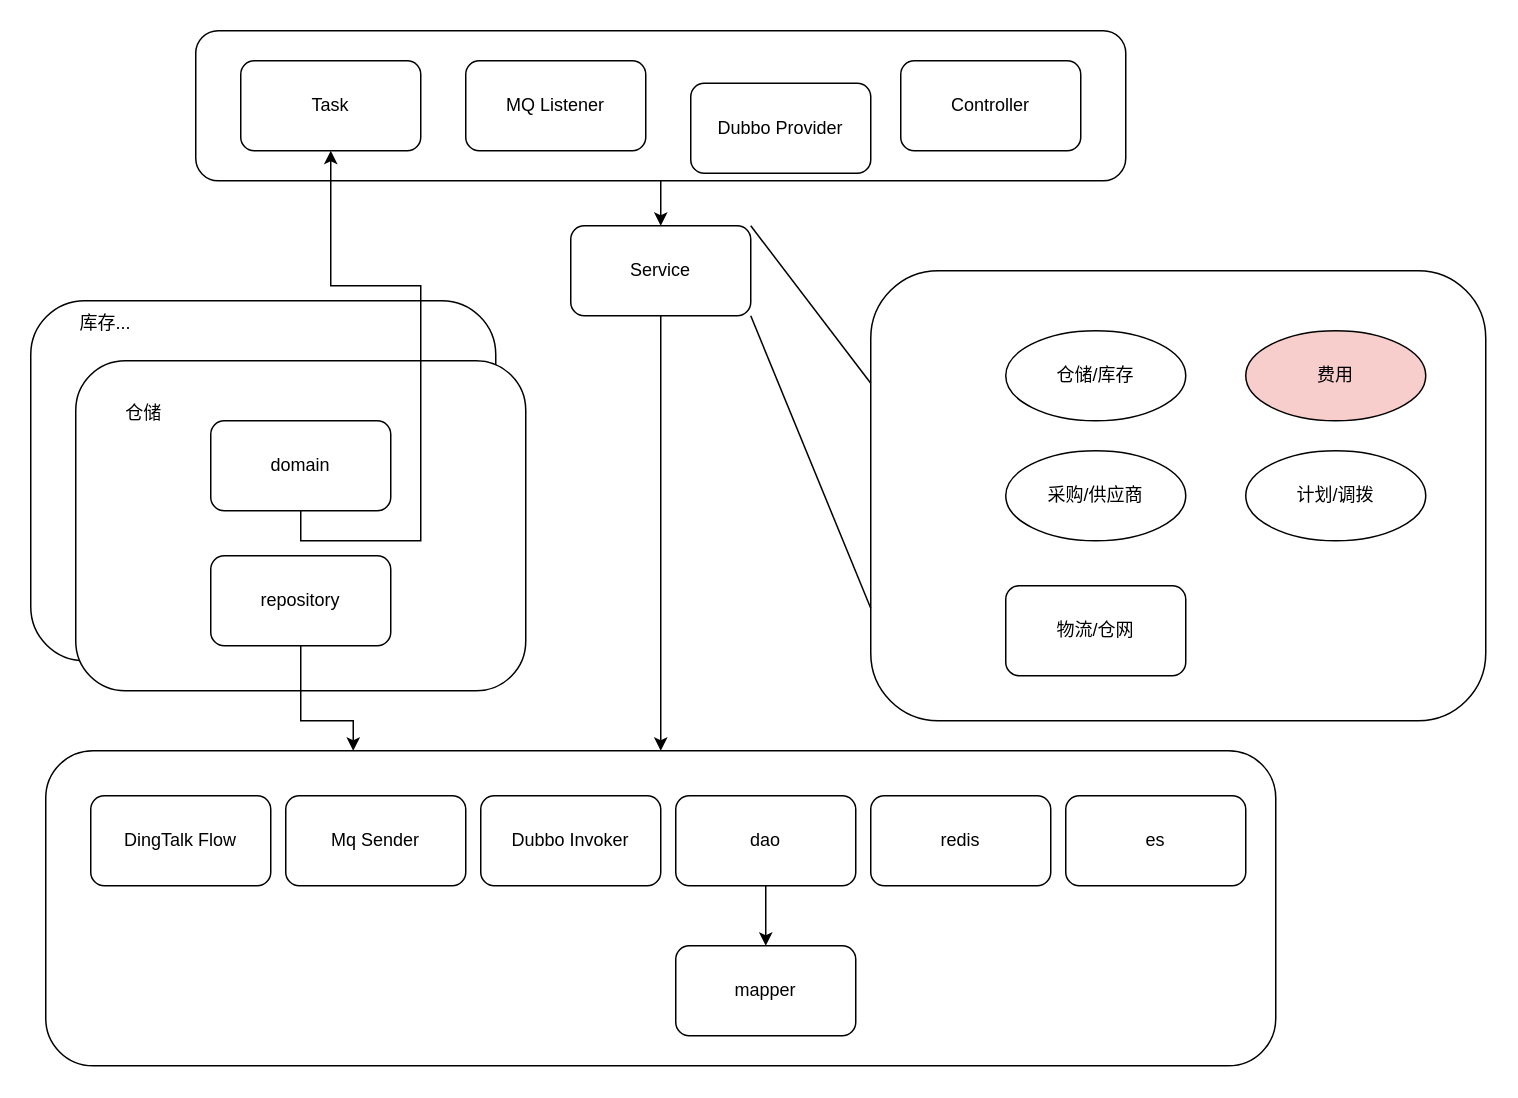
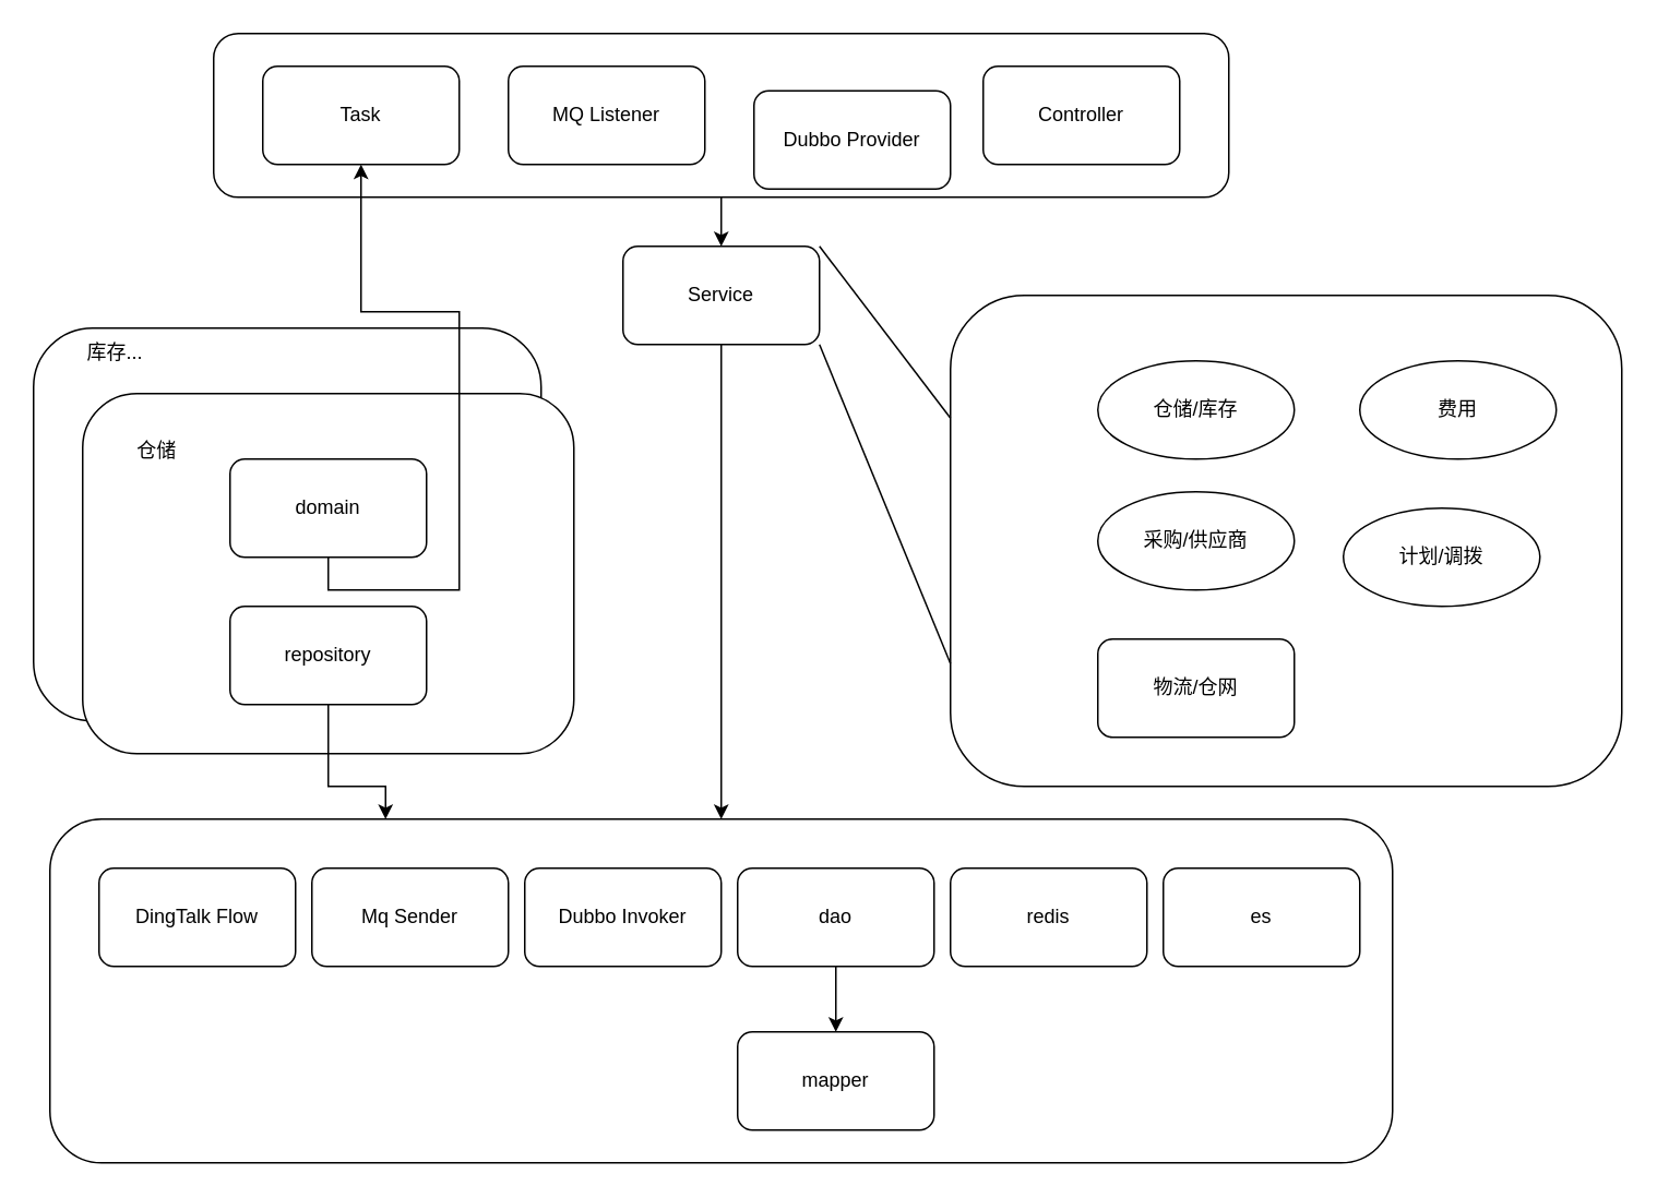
  <mxCell id="0" />
  <mxCell id="1" parent="0" />
  <mxCell id="2" value="" style="rounded=1;whiteSpace=wrap;html=1;" vertex="1" parent="1"><mxGeometry x="20" y="200" width="310" height="240" as="geometry" /></mxCell>
  <mxCell id="3" value="" style="rounded=1;whiteSpace=wrap;html=1;" vertex="1" parent="1"><mxGeometry x="50" y="240" width="300" height="220" as="geometry" /></mxCell>
  <mxCell id="4" value="" style="rounded=1;whiteSpace=wrap;html=1;" vertex="1" parent="1"><mxGeometry x="30" y="500" width="820" height="210" as="geometry" /></mxCell>
  <mxCell id="5" style="edgeStyle=orthogonalEdgeStyle;rounded=0;orthogonalLoop=1;jettySize=auto;html=1;exitX=0.5;exitY=1;exitDx=0;exitDy=0;entryX=0.5;entryY=0;entryDx=0;entryDy=0;" edge="1" parent="1" source="6" target="15"><mxGeometry relative="1" as="geometry" /></mxCell>
  <mxCell id="6" value="" style="rounded=1;whiteSpace=wrap;html=1;" vertex="1" parent="1"><mxGeometry x="130" y="20" width="620" height="100" as="geometry" /></mxCell>
  <mxCell id="7" value="" style="rounded=1;whiteSpace=wrap;html=1;" vertex="1" parent="1"><mxGeometry x="580" y="180" width="410" height="300" as="geometry" /></mxCell>
  <mxCell id="8" value="mapper" style="rounded=1;whiteSpace=wrap;html=1;" vertex="1" parent="1"><mxGeometry x="450" y="630" width="120" height="60" as="geometry" /></mxCell>
  <mxCell id="9" style="edgeStyle=orthogonalEdgeStyle;rounded=0;orthogonalLoop=1;jettySize=auto;html=1;exitX=0.5;exitY=1;exitDx=0;exitDy=0;" edge="1" parent="1" source="10" target="8"><mxGeometry relative="1" as="geometry" /></mxCell>
  <mxCell id="10" value="dao" style="rounded=1;whiteSpace=wrap;html=1;" vertex="1" parent="1"><mxGeometry x="450" y="530" width="120" height="60" as="geometry" /></mxCell>
  <mxCell id="11" value="es" style="rounded=1;whiteSpace=wrap;html=1;" vertex="1" parent="1"><mxGeometry x="710" y="530" width="120" height="60" as="geometry" /></mxCell>
  <mxCell id="12" value="redis" style="rounded=1;whiteSpace=wrap;html=1;" vertex="1" parent="1"><mxGeometry x="580" y="530" width="120" height="60" as="geometry" /></mxCell>
  <mxCell id="13" value="Dubbo Provider" style="rounded=1;whiteSpace=wrap;html=1;" vertex="1" parent="1"><mxGeometry x="460" y="55" width="120" height="60" as="geometry" /></mxCell>
  <mxCell id="14" style="edgeStyle=orthogonalEdgeStyle;rounded=0;orthogonalLoop=1;jettySize=auto;html=1;exitX=0.5;exitY=1;exitDx=0;exitDy=0;" edge="1" parent="1" source="15" target="4"><mxGeometry relative="1" as="geometry" /></mxCell>
  <mxCell id="15" value="Service" style="rounded=1;whiteSpace=wrap;html=1;" vertex="1" parent="1"><mxGeometry x="380" y="150" width="120" height="60" as="geometry" /></mxCell>
  <mxCell id="16" value="MQ Listener" style="rounded=1;whiteSpace=wrap;html=1;" vertex="1" parent="1"><mxGeometry x="310" y="40" width="120" height="60" as="geometry" /></mxCell>
  <mxCell id="17" value="Mq Sender" style="rounded=1;whiteSpace=wrap;html=1;" vertex="1" parent="1"><mxGeometry x="190" y="530" width="120" height="60" as="geometry" /></mxCell>
  <mxCell id="18" value="DingTalk Flow" style="rounded=1;whiteSpace=wrap;html=1;" vertex="1" parent="1"><mxGeometry x="60" y="530" width="120" height="60" as="geometry" /></mxCell>
  <mxCell id="19" value="Task" style="rounded=1;whiteSpace=wrap;html=1;" vertex="1" parent="1"><mxGeometry x="160" y="40" width="120" height="60" as="geometry" /></mxCell>
  <mxCell id="20" value="Dubbo Invoker" style="rounded=1;whiteSpace=wrap;html=1;" vertex="1" parent="1"><mxGeometry x="320" y="530" width="120" height="60" as="geometry" /></mxCell>
  <mxCell id="21" value="Controller" style="rounded=1;whiteSpace=wrap;html=1;" vertex="1" parent="1"><mxGeometry x="600" y="40" width="120" height="60" as="geometry" /></mxCell>
  <mxCell id="22" value="仓储/库存" style="ellipse;whiteSpace=wrap;html=1;" vertex="1" parent="1"><mxGeometry x="670" y="220" width="120" height="60" as="geometry" /></mxCell>
  <mxCell id="23" value="采购/供应商" style="ellipse;whiteSpace=wrap;html=1;" vertex="1" parent="1"><mxGeometry x="670" y="300" width="120" height="60" as="geometry" /></mxCell>
- <mxCell id="24" value="费用" style="ellipse;whiteSpace=wrap;html=1;fillColor=#f8cecc;" vertex="1" parent="1"><mxGeometry x="830" y="220" width="120" height="60" as="geometry" /></mxCell>
- <mxCell id="25" value="计划/调拨" style="ellipse;whiteSpace=wrap;html=1;" vertex="1" parent="1"><mxGeometry x="830" y="300" width="120" height="60" as="geometry" /></mxCell>
+ <mxCell id="24" value="费用" style="ellipse;whiteSpace=wrap;html=1;" vertex="1" parent="1"><mxGeometry x="830" y="220" width="120" height="60" as="geometry" /></mxCell>
+ <mxCell id="25" value="计划/调拨" style="ellipse;whiteSpace=wrap;html=1;" vertex="1" parent="1"><mxGeometry x="820" y="310" width="120" height="60" as="geometry" /></mxCell>
  <mxCell id="26" value="物流/仓网" style="whiteSpace=wrap;html=1;rounded=1;" vertex="1" parent="1"><mxGeometry x="670" y="390" width="120" height="60" as="geometry" /></mxCell>
  <mxCell id="27" value="" style="endArrow=none;html=1;rounded=0;entryX=1;entryY=0;entryDx=0;entryDy=0;exitX=0;exitY=0.25;exitDx=0;exitDy=0;" edge="1" parent="1" source="7" target="15"><mxGeometry width="50" height="50" relative="1" as="geometry"><mxPoint x="280" y="350" as="sourcePoint" /><mxPoint x="330" y="300" as="targetPoint" /></mxGeometry></mxCell>
  <mxCell id="28" value="" style="endArrow=none;html=1;rounded=0;exitX=1;exitY=1;exitDx=0;exitDy=0;entryX=0;entryY=0.75;entryDx=0;entryDy=0;" edge="1" parent="1" source="15" target="7"><mxGeometry width="50" height="50" relative="1" as="geometry"><mxPoint x="420" y="480" as="sourcePoint" /><mxPoint x="470" y="430" as="targetPoint" /></mxGeometry></mxCell>
  <mxCell id="29" style="edgeStyle=orthogonalEdgeStyle;rounded=0;orthogonalLoop=1;jettySize=auto;html=1;exitX=0.5;exitY=1;exitDx=0;exitDy=0;" edge="1" parent="1" source="30" target="19"><mxGeometry relative="1" as="geometry" /></mxCell>
  <mxCell id="30" value="domain" style="rounded=1;whiteSpace=wrap;html=1;" vertex="1" parent="1"><mxGeometry x="140" y="280" width="120" height="60" as="geometry" /></mxCell>
  <mxCell id="31" style="edgeStyle=orthogonalEdgeStyle;rounded=0;orthogonalLoop=1;jettySize=auto;html=1;exitX=0.5;exitY=1;exitDx=0;exitDy=0;entryX=0.25;entryY=0;entryDx=0;entryDy=0;" edge="1" parent="1" source="32" target="4"><mxGeometry relative="1" as="geometry"><Array as="points"><mxPoint x="200" y="480" /><mxPoint x="235" y="480" /></Array></mxGeometry></mxCell>
  <mxCell id="32" value="repository" style="rounded=1;whiteSpace=wrap;html=1;" vertex="1" parent="1"><mxGeometry x="140" y="370" width="120" height="60" as="geometry" /></mxCell>
  <mxCell id="33" value="仓储" style="text;html=1;align=center;verticalAlign=middle;resizable=0;points=[];autosize=1;strokeColor=none;fillColor=none;" vertex="1" parent="1"><mxGeometry x="70" y="260" width="50" height="30" as="geometry" /></mxCell>
  <mxCell id="34" value="库存..." style="text;html=1;strokeColor=none;fillColor=none;align=center;verticalAlign=middle;whiteSpace=wrap;rounded=0;" vertex="1" parent="1"><mxGeometry x="40" y="200" width="60" height="30" as="geometry" /></mxCell>
